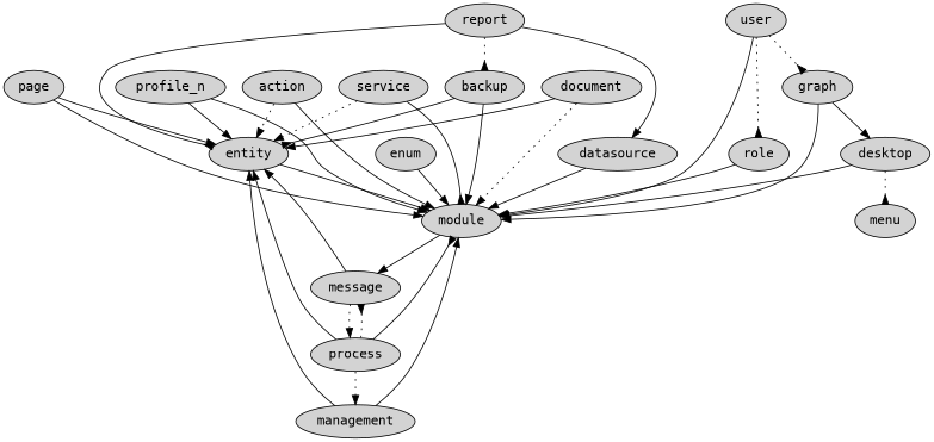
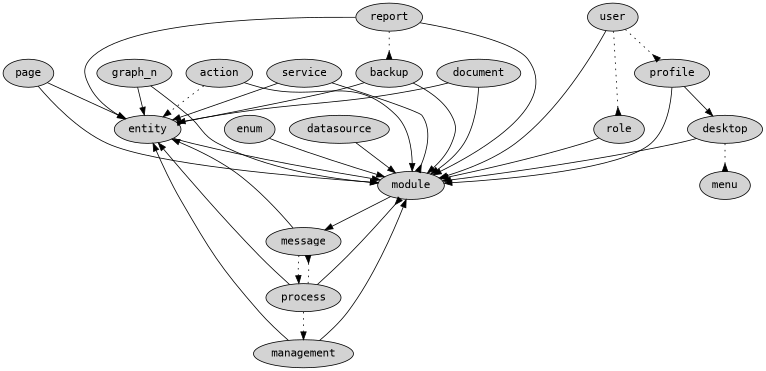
  digraph {
    fontname="DejaVu Sans Mono"
    node [fontname="DejaVu Sans Mono" style=filled]
    edge [fontname="DejaVu Sans Mono"]
    entity
    module
    message
    management
    process
-   profile [label="graph"]
+   profile
    desktop
    menu
    role
    user
    action
    service
    document
    page
    backup
    enum
    datasource
-   graph_n [label=profile_n]
+   graph_n
    report
    entity -> module
    module -> message
    message -> entity
    message -> process [style=dotted]
    management -> entity
    management -> module
    process -> entity
    process -> module [arrowhead=inv]
    process -> message [arrowhead=inv style=dotted]
    process -> management [style=dotted]
    profile -> module
    profile -> desktop
    desktop -> module
    desktop -> menu [arrowhead=inv style=dotted]
    role -> module
    user -> module
    user -> profile [arrowhead=inv style=dotted]
    user -> role [arrowhead=inv style=dotted]
    action -> entity [style=dotted]
    action -> module
-   service -> entity [style=dotted]
+   service -> entity
    service -> module [arrowhead=inv]
    document -> entity
-   document -> module [style=dotted]
+   document -> module
    page -> entity
    page -> module
    backup -> entity [arrowhead=inv]
    backup -> module
    enum -> module
    datasource -> module
    graph_n -> entity
    graph_n -> module
-   report -> entity [arrowhead=inv]
-   report -> datasource
+   report -> entity
+   report -> module
    report -> backup [arrowhead=inv style=dotted]
  }
